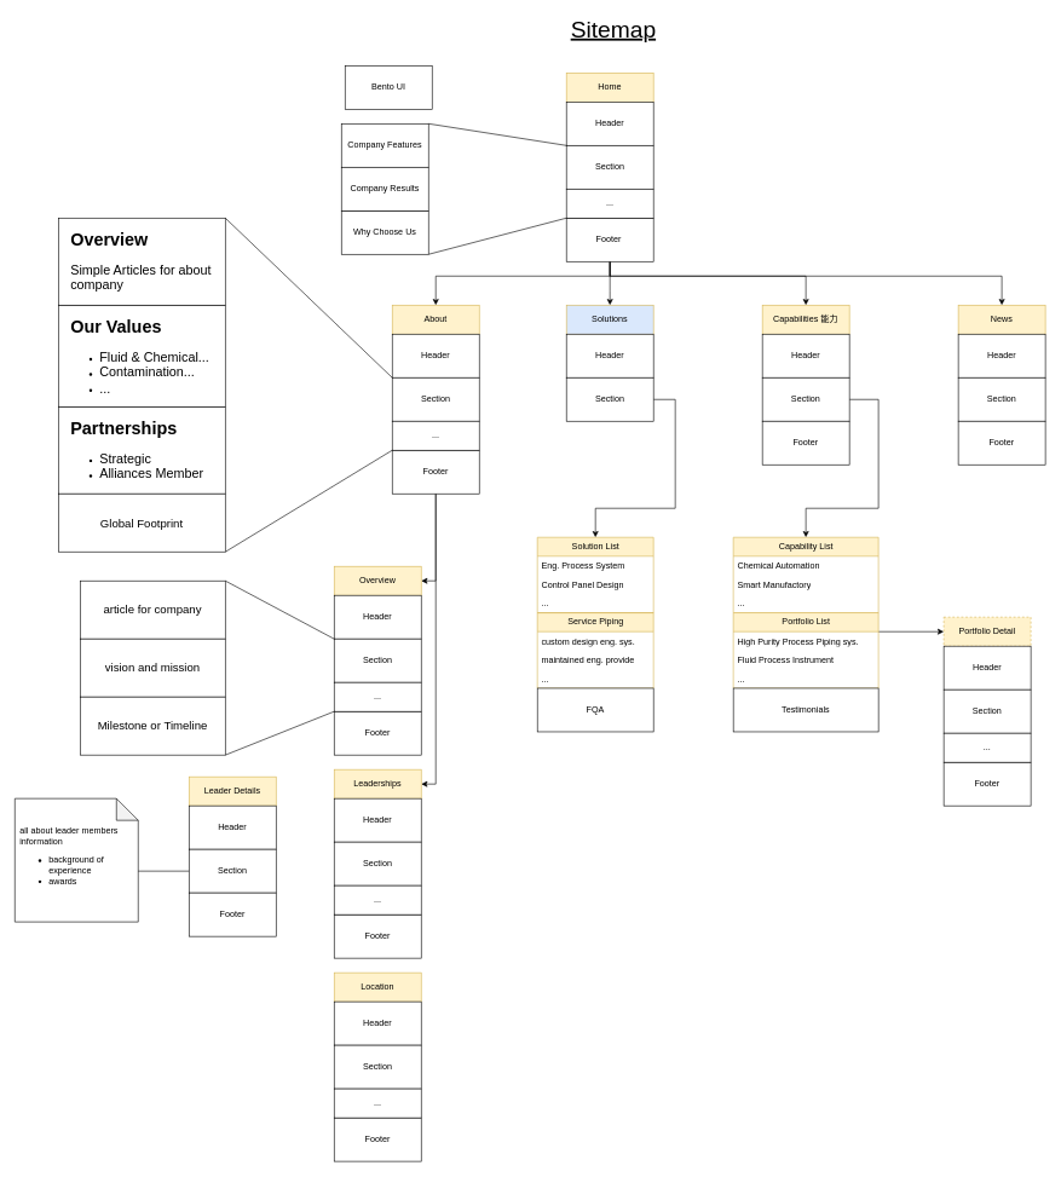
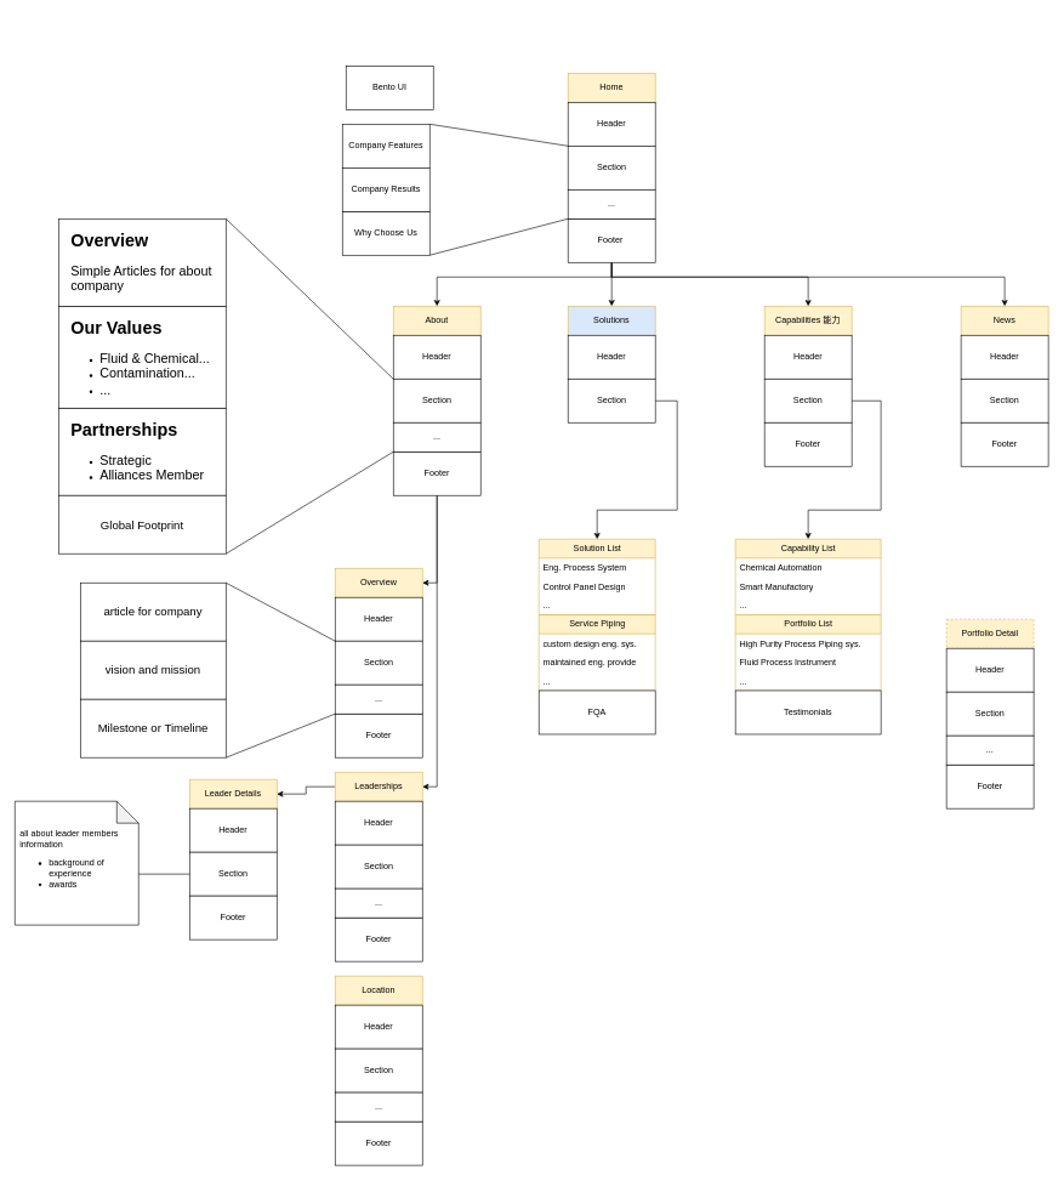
  <mxCell id="0" />
  <mxCell id="1" parent="0" />
  <mxCell id="2" value="Home" style="rounded=0;whiteSpace=wrap;html=1;fillColor=#fff2cc;strokeColor=#d6b656;" vertex="1" parent="1"><mxGeometry x="780" y="100" width="120" height="40" as="geometry" /></mxCell>
- <mxCell id="3" value="Sitemap" style="text;html=1;align=center;verticalAlign=middle;whiteSpace=wrap;rounded=0;fontStyle=4;fontSize=32;" vertex="1" parent="1"><mxGeometry x="785" y="20" width="120" height="40" as="geometry" /></mxCell>
  <mxCell id="4" value="Header" style="rounded=0;whiteSpace=wrap;html=1;" vertex="1" parent="1"><mxGeometry x="780" y="140" width="120" height="60" as="geometry" /></mxCell>
  <mxCell id="5" value="Section" style="rounded=0;whiteSpace=wrap;html=1;" vertex="1" parent="1"><mxGeometry x="780" y="200" width="120" height="60" as="geometry" /></mxCell>
  <mxCell id="6" style="edgeStyle=orthogonalEdgeStyle;rounded=0;orthogonalLoop=1;jettySize=auto;html=1;entryX=0.5;entryY=0;entryDx=0;entryDy=0;" edge="1" parent="1" source="10" target="12"><mxGeometry relative="1" as="geometry"><Array as="points"><mxPoint x="840" y="380" /><mxPoint x="600" y="380" /></Array></mxGeometry></mxCell>
  <mxCell id="7" style="edgeStyle=orthogonalEdgeStyle;rounded=0;orthogonalLoop=1;jettySize=auto;html=1;entryX=0.5;entryY=0;entryDx=0;entryDy=0;" edge="1" parent="1" source="10" target="19"><mxGeometry relative="1" as="geometry"><Array as="points"><mxPoint x="840" y="400" /><mxPoint x="840" y="400" /></Array></mxGeometry></mxCell>
  <mxCell id="8" style="edgeStyle=orthogonalEdgeStyle;rounded=0;orthogonalLoop=1;jettySize=auto;html=1;entryX=0.5;entryY=0;entryDx=0;entryDy=0;" edge="1" parent="1" source="10" target="23"><mxGeometry relative="1" as="geometry"><Array as="points"><mxPoint x="840" y="380" /><mxPoint x="1110" y="380" /></Array></mxGeometry></mxCell>
  <mxCell id="9" style="edgeStyle=orthogonalEdgeStyle;rounded=0;orthogonalLoop=1;jettySize=auto;html=1;entryX=0.5;entryY=0;entryDx=0;entryDy=0;" edge="1" parent="1" source="10" target="28"><mxGeometry relative="1" as="geometry"><Array as="points"><mxPoint x="840" y="380" /><mxPoint x="1380" y="380" /></Array></mxGeometry></mxCell>
  <mxCell id="10" value="Footer&lt;span style=&quot;background-color: transparent; color: light-dark(rgb(0, 0, 0), rgb(255, 255, 255));&quot;&gt;&amp;nbsp;&lt;/span&gt;" style="rounded=0;whiteSpace=wrap;html=1;" vertex="1" parent="1"><mxGeometry x="780" y="300" width="120" height="60" as="geometry" /></mxCell>
  <mxCell id="11" value="..." style="rounded=0;whiteSpace=wrap;html=1;" vertex="1" parent="1"><mxGeometry x="780" y="260" width="120" height="40" as="geometry" /></mxCell>
  <mxCell id="12" value="About" style="rounded=0;whiteSpace=wrap;html=1;fillColor=#fff2cc;strokeColor=#d6b656;" vertex="1" parent="1"><mxGeometry x="540" y="420" width="120" height="40" as="geometry" /></mxCell>
  <mxCell id="13" value="Header" style="rounded=0;whiteSpace=wrap;html=1;" vertex="1" parent="1"><mxGeometry x="540" y="460" width="120" height="60" as="geometry" /></mxCell>
  <mxCell id="14" value="Section" style="rounded=0;whiteSpace=wrap;html=1;" vertex="1" parent="1"><mxGeometry x="540" y="520" width="120" height="60" as="geometry" /></mxCell>
  <mxCell id="15" style="edgeStyle=orthogonalEdgeStyle;rounded=0;orthogonalLoop=1;jettySize=auto;html=1;entryX=1;entryY=0.5;entryDx=0;entryDy=0;" edge="1" parent="1" source="17" target="42"><mxGeometry relative="1" as="geometry" /></mxCell>
  <mxCell id="16" style="edgeStyle=orthogonalEdgeStyle;rounded=0;orthogonalLoop=1;jettySize=auto;html=1;entryX=1;entryY=0.5;entryDx=0;entryDy=0;" edge="1" parent="1" source="17" target="33"><mxGeometry relative="1" as="geometry" /></mxCell>
  <mxCell id="17" value="Footer" style="rounded=0;whiteSpace=wrap;html=1;" vertex="1" parent="1"><mxGeometry x="540" y="620" width="120" height="60" as="geometry" /></mxCell>
  <mxCell id="18" value="..." style="rounded=0;whiteSpace=wrap;html=1;" vertex="1" parent="1"><mxGeometry x="540" y="580" width="120" height="40" as="geometry" /></mxCell>
  <mxCell id="19" value="Solutions" style="rounded=0;whiteSpace=wrap;html=1;fillColor=#dae8fc;strokeColor=#d6b656;" vertex="1" parent="1"><mxGeometry x="780" y="420" width="120" height="40" as="geometry" /></mxCell>
  <mxCell id="20" value="Header" style="rounded=0;whiteSpace=wrap;html=1;" vertex="1" parent="1"><mxGeometry x="780" y="460" width="120" height="60" as="geometry" /></mxCell>
  <mxCell id="21" style="edgeStyle=orthogonalEdgeStyle;rounded=0;orthogonalLoop=1;jettySize=auto;html=1;entryX=0.5;entryY=0;entryDx=0;entryDy=0;" edge="1" parent="1" source="22" target="77"><mxGeometry relative="1" as="geometry"><Array as="points"><mxPoint x="930" y="550" /><mxPoint x="930" y="700" /><mxPoint x="820" y="700" /></Array></mxGeometry></mxCell>
  <mxCell id="22" value="Section" style="rounded=0;whiteSpace=wrap;html=1;" vertex="1" parent="1"><mxGeometry x="780" y="520" width="120" height="60" as="geometry" /></mxCell>
  <mxCell id="23" value="Capabilities 能力" style="rounded=0;whiteSpace=wrap;html=1;fillColor=#fff2cc;strokeColor=#d6b656;" vertex="1" parent="1"><mxGeometry x="1050" y="420" width="120" height="40" as="geometry" /></mxCell>
  <mxCell id="24" value="Header" style="rounded=0;whiteSpace=wrap;html=1;" vertex="1" parent="1"><mxGeometry x="1050" y="460" width="120" height="60" as="geometry" /></mxCell>
  <mxCell id="25" style="edgeStyle=orthogonalEdgeStyle;rounded=0;orthogonalLoop=1;jettySize=auto;html=1;entryX=0.5;entryY=0;entryDx=0;entryDy=0;" edge="1" parent="1" source="26" target="69"><mxGeometry relative="1" as="geometry"><Array as="points"><mxPoint x="1210" y="550" /><mxPoint x="1210" y="700" /><mxPoint x="1110" y="700" /></Array></mxGeometry></mxCell>
  <mxCell id="26" value="Section" style="rounded=0;whiteSpace=wrap;html=1;" vertex="1" parent="1"><mxGeometry x="1050" y="520" width="120" height="60" as="geometry" /></mxCell>
  <mxCell id="27" value="Footer" style="rounded=0;whiteSpace=wrap;html=1;" vertex="1" parent="1"><mxGeometry x="1050" y="580" width="120" height="60" as="geometry" /></mxCell>
  <mxCell id="28" value="News" style="rounded=0;whiteSpace=wrap;html=1;fillColor=#fff2cc;strokeColor=#d6b656;" vertex="1" parent="1"><mxGeometry x="1320" y="420" width="120" height="40" as="geometry" /></mxCell>
  <mxCell id="29" value="Header" style="rounded=0;whiteSpace=wrap;html=1;" vertex="1" parent="1"><mxGeometry x="1320" y="460" width="120" height="60" as="geometry" /></mxCell>
  <mxCell id="30" value="Section" style="rounded=0;whiteSpace=wrap;html=1;" vertex="1" parent="1"><mxGeometry x="1320" y="520" width="120" height="60" as="geometry" /></mxCell>
  <mxCell id="31" value="Footer" style="rounded=0;whiteSpace=wrap;html=1;" vertex="1" parent="1"><mxGeometry x="1320" y="580" width="120" height="60" as="geometry" /></mxCell>
+ <mxCell id="32" style="edgeStyle=orthogonalEdgeStyle;rounded=0;orthogonalLoop=1;jettySize=auto;html=1;entryX=1;entryY=0.5;entryDx=0;entryDy=0;" edge="1" parent="1" source="33" target="59"><mxGeometry relative="1" as="geometry" /></mxCell>
  <mxCell id="33" value="Leaderships" style="rounded=0;whiteSpace=wrap;html=1;fillColor=#fff2cc;strokeColor=#d6b656;" vertex="1" parent="1"><mxGeometry x="460" y="1060" width="120" height="40" as="geometry" /></mxCell>
  <mxCell id="34" value="Header" style="rounded=0;whiteSpace=wrap;html=1;" vertex="1" parent="1"><mxGeometry x="460" y="1100" width="120" height="60" as="geometry" /></mxCell>
  <mxCell id="35" value="Section" style="rounded=0;whiteSpace=wrap;html=1;" vertex="1" parent="1"><mxGeometry x="460" y="1160" width="120" height="60" as="geometry" /></mxCell>
  <mxCell id="36" value="Footer" style="rounded=0;whiteSpace=wrap;html=1;" vertex="1" parent="1"><mxGeometry x="460" y="1260" width="120" height="60" as="geometry" /></mxCell>
  <mxCell id="37" value="..." style="rounded=0;whiteSpace=wrap;html=1;" vertex="1" parent="1"><mxGeometry x="460" y="1220" width="120" height="40" as="geometry" /></mxCell>
  <mxCell id="38" value="" style="rounded=0;whiteSpace=wrap;html=1;" vertex="1" parent="1"><mxGeometry x="80" y="560" width="230" height="120" as="geometry" /></mxCell>
  <mxCell id="39" value="&lt;h1 style=&quot;margin-top: 0px;&quot;&gt;Partnerships&lt;/h1&gt;&lt;p&gt;&lt;/p&gt;&lt;ul&gt;&lt;li&gt;&lt;font style=&quot;font-size: 18px;&quot;&gt;Strategic&lt;/font&gt;&lt;/li&gt;&lt;li&gt;&lt;font style=&quot;font-size: 18px;&quot;&gt;Alliances Member&lt;/font&gt;&lt;/li&gt;&lt;/ul&gt;&lt;p&gt;&lt;/p&gt;" style="text;html=1;whiteSpace=wrap;overflow=hidden;rounded=0;" vertex="1" parent="1"><mxGeometry x="95" y="570" width="200" height="100" as="geometry" /></mxCell>
  <mxCell id="40" value="" style="rounded=0;whiteSpace=wrap;html=1;" vertex="1" parent="1"><mxGeometry x="80" y="420" width="230" height="140" as="geometry" /></mxCell>
  <mxCell id="41" value="&lt;h1 style=&quot;margin-top: 0px;&quot;&gt;Our Values&lt;/h1&gt;&lt;p&gt;&lt;/p&gt;&lt;ul&gt;&lt;li&gt;&lt;span style=&quot;font-size: 18px;&quot;&gt;Fluid &amp;amp; Chemical...&lt;/span&gt;&lt;/li&gt;&lt;li&gt;&lt;span style=&quot;font-size: 18px;&quot;&gt;Contamination...&lt;/span&gt;&lt;/li&gt;&lt;li&gt;&lt;span style=&quot;font-size: 18px;&quot;&gt;...&lt;/span&gt;&lt;/li&gt;&lt;/ul&gt;&lt;p&gt;&lt;/p&gt;" style="text;html=1;whiteSpace=wrap;overflow=hidden;rounded=0;" vertex="1" parent="1"><mxGeometry x="95" y="430" width="200" height="120" as="geometry" /></mxCell>
  <mxCell id="42" value="Overview" style="rounded=0;whiteSpace=wrap;html=1;fillColor=#fff2cc;strokeColor=#d6b656;" vertex="1" parent="1"><mxGeometry x="460" y="780" width="120" height="40" as="geometry" /></mxCell>
  <mxCell id="43" value="Header" style="rounded=0;whiteSpace=wrap;html=1;" vertex="1" parent="1"><mxGeometry x="460" y="820" width="120" height="60" as="geometry" /></mxCell>
  <mxCell id="44" value="Section" style="rounded=0;whiteSpace=wrap;html=1;" vertex="1" parent="1"><mxGeometry x="460" y="880" width="120" height="60" as="geometry" /></mxCell>
  <mxCell id="45" value="Footer" style="rounded=0;whiteSpace=wrap;html=1;" vertex="1" parent="1"><mxGeometry x="460" y="980" width="120" height="60" as="geometry" /></mxCell>
  <mxCell id="46" value="..." style="rounded=0;whiteSpace=wrap;html=1;" vertex="1" parent="1"><mxGeometry x="460" y="940" width="120" height="40" as="geometry" /></mxCell>
  <mxCell id="47" value="" style="rounded=0;whiteSpace=wrap;html=1;" vertex="1" parent="1"><mxGeometry x="80" y="300" width="230" height="120" as="geometry" /></mxCell>
  <mxCell id="48" value="&lt;h1 style=&quot;margin-top: 0px;&quot;&gt;Overview&lt;/h1&gt;&lt;p&gt;&lt;/p&gt;&lt;span style=&quot;font-size: 18px; background-color: transparent; color: light-dark(rgb(0, 0, 0), rgb(255, 255, 255));&quot;&gt;Simple Articles for about company&amp;nbsp;&lt;/span&gt;&lt;p&gt;&lt;/p&gt;" style="text;html=1;whiteSpace=wrap;overflow=hidden;rounded=0;" vertex="1" parent="1"><mxGeometry x="95" y="310" width="200" height="100" as="geometry" /></mxCell>
  <mxCell id="49" value="" style="endArrow=none;html=1;rounded=0;entryX=0;entryY=0;entryDx=0;entryDy=0;exitX=1;exitY=0;exitDx=0;exitDy=0;" edge="1" parent="1" source="47" target="14"><mxGeometry width="50" height="50" relative="1" as="geometry"><mxPoint x="830" y="670" as="sourcePoint" /><mxPoint x="880" y="620" as="targetPoint" /></mxGeometry></mxCell>
  <mxCell id="50" value="" style="endArrow=none;html=1;rounded=0;entryX=0;entryY=1;entryDx=0;entryDy=0;exitX=1;exitY=1;exitDx=0;exitDy=0;" edge="1" parent="1" source="54" target="18"><mxGeometry width="50" height="50" relative="1" as="geometry"><mxPoint x="830" y="670" as="sourcePoint" /><mxPoint x="880" y="620" as="targetPoint" /></mxGeometry></mxCell>
  <mxCell id="51" value="&lt;font style=&quot;font-size: 16px;&quot;&gt;article for company&lt;/font&gt;" style="rounded=0;whiteSpace=wrap;html=1;" vertex="1" parent="1"><mxGeometry x="110" y="800" width="200" height="80" as="geometry" /></mxCell>
  <mxCell id="52" value="vision and mission" style="rounded=0;whiteSpace=wrap;html=1;fontSize=16;" vertex="1" parent="1"><mxGeometry x="110" y="880" width="200" height="80" as="geometry" /></mxCell>
  <mxCell id="53" value="Milestone or Timeline" style="rounded=0;whiteSpace=wrap;html=1;fontSize=16;" vertex="1" parent="1"><mxGeometry x="110" y="960" width="200" height="80" as="geometry" /></mxCell>
  <mxCell id="54" value="Global Footprint" style="rounded=0;whiteSpace=wrap;html=1;fontSize=16;" vertex="1" parent="1"><mxGeometry x="80" y="680" width="230" height="80" as="geometry" /></mxCell>
  <mxCell id="55" value="" style="endArrow=none;html=1;rounded=0;entryX=1;entryY=0;entryDx=0;entryDy=0;exitX=0;exitY=0;exitDx=0;exitDy=0;" edge="1" parent="1" source="44" target="51"><mxGeometry width="50" height="50" relative="1" as="geometry"><mxPoint x="680" y="710" as="sourcePoint" /><mxPoint x="730" y="660" as="targetPoint" /></mxGeometry></mxCell>
  <mxCell id="56" value="" style="endArrow=none;html=1;rounded=0;entryX=0;entryY=1;entryDx=0;entryDy=0;exitX=1;exitY=1;exitDx=0;exitDy=0;" edge="1" parent="1" source="53" target="46"><mxGeometry width="50" height="50" relative="1" as="geometry"><mxPoint x="680" y="710" as="sourcePoint" /><mxPoint x="730" y="660" as="targetPoint" /></mxGeometry></mxCell>
  <mxCell id="57" value="&lt;div&gt;&lt;br&gt;&lt;/div&gt;" style="shape=note;whiteSpace=wrap;html=1;backgroundOutline=1;darkOpacity=0.05;align=left;" vertex="1" parent="1"><mxGeometry x="20" y="1100" width="170" height="170" as="geometry" /></mxCell>
  <mxCell id="58" value="all about leader members information&lt;div&gt;&lt;ul&gt;&lt;li&gt;background of experience&lt;/li&gt;&lt;li&gt;awards&lt;/li&gt;&lt;/ul&gt;&lt;/div&gt;" style="text;html=1;align=left;verticalAlign=middle;whiteSpace=wrap;rounded=0;" vertex="1" parent="1"><mxGeometry x="25" y="1133" width="160" height="104" as="geometry" /></mxCell>
  <mxCell id="59" value="Leader Details" style="rounded=0;whiteSpace=wrap;html=1;fillColor=#fff2cc;strokeColor=#d6b656;" vertex="1" parent="1"><mxGeometry x="260" y="1070" width="120" height="40" as="geometry" /></mxCell>
  <mxCell id="60" value="Header" style="rounded=0;whiteSpace=wrap;html=1;" vertex="1" parent="1"><mxGeometry x="260" y="1110" width="120" height="60" as="geometry" /></mxCell>
  <mxCell id="61" value="Section" style="rounded=0;whiteSpace=wrap;html=1;" vertex="1" parent="1"><mxGeometry x="260" y="1170" width="120" height="60" as="geometry" /></mxCell>
  <mxCell id="62" value="Footer" style="rounded=0;whiteSpace=wrap;html=1;" vertex="1" parent="1"><mxGeometry x="260" y="1230" width="120" height="60" as="geometry" /></mxCell>
  <mxCell id="63" style="edgeStyle=orthogonalEdgeStyle;rounded=0;orthogonalLoop=1;jettySize=auto;html=1;entryX=0;entryY=0;entryDx=170;entryDy=100;entryPerimeter=0;endArrow=none;startFill=0;" edge="1" parent="1" source="61" target="57"><mxGeometry relative="1" as="geometry" /></mxCell>
  <mxCell id="64" value="Location" style="rounded=0;whiteSpace=wrap;html=1;fillColor=#fff2cc;strokeColor=#d6b656;" vertex="1" parent="1"><mxGeometry x="460" y="1340" width="120" height="40" as="geometry" /></mxCell>
  <mxCell id="65" value="Header" style="rounded=0;whiteSpace=wrap;html=1;" vertex="1" parent="1"><mxGeometry x="460" y="1380" width="120" height="60" as="geometry" /></mxCell>
  <mxCell id="66" value="Section" style="rounded=0;whiteSpace=wrap;html=1;" vertex="1" parent="1"><mxGeometry x="460" y="1440" width="120" height="60" as="geometry" /></mxCell>
  <mxCell id="67" value="Footer" style="rounded=0;whiteSpace=wrap;html=1;" vertex="1" parent="1"><mxGeometry x="460" y="1540" width="120" height="60" as="geometry" /></mxCell>
  <mxCell id="68" value="..." style="rounded=0;whiteSpace=wrap;html=1;" vertex="1" parent="1"><mxGeometry x="460" y="1500" width="120" height="40" as="geometry" /></mxCell>
  <mxCell id="69" value="Capability List" style="swimlane;fontStyle=0;childLayout=stackLayout;horizontal=1;startSize=26;fillColor=#fff2cc;horizontalStack=0;resizeParent=1;resizeParentMax=0;resizeLast=0;collapsible=1;marginBottom=0;html=1;strokeColor=#d6b656;" vertex="1" parent="1"><mxGeometry x="1010" y="740" width="200" height="104" as="geometry" /></mxCell>
  <mxCell id="70" value="Chemical Automation" style="text;strokeColor=none;fillColor=none;align=left;verticalAlign=top;spacingLeft=4;spacingRight=4;overflow=hidden;rotatable=0;points=[[0,0.5],[1,0.5]];portConstraint=eastwest;whiteSpace=wrap;html=1;" vertex="1" parent="69"><mxGeometry y="26" width="200" height="26" as="geometry" /></mxCell>
  <mxCell id="71" value="Smart Manufactory" style="text;strokeColor=none;fillColor=none;align=left;verticalAlign=top;spacingLeft=4;spacingRight=4;overflow=hidden;rotatable=0;points=[[0,0.5],[1,0.5]];portConstraint=eastwest;whiteSpace=wrap;html=1;" vertex="1" parent="69"><mxGeometry y="52" width="200" height="26" as="geometry" /></mxCell>
  <mxCell id="72" value="..." style="text;strokeColor=none;fillColor=none;align=left;verticalAlign=top;spacingLeft=4;spacingRight=4;overflow=hidden;rotatable=0;points=[[0,0.5],[1,0.5]];portConstraint=eastwest;whiteSpace=wrap;html=1;" vertex="1" parent="69"><mxGeometry y="78" width="200" height="26" as="geometry" /></mxCell>
  <mxCell id="73" value="Service Piping" style="swimlane;fontStyle=0;childLayout=stackLayout;horizontal=1;startSize=26;fillColor=#fff2cc;horizontalStack=0;resizeParent=1;resizeParentMax=0;resizeLast=0;collapsible=1;marginBottom=0;html=1;strokeColor=#d6b656;" vertex="1" parent="1"><mxGeometry x="740" y="844" width="160" height="104" as="geometry" /></mxCell>
  <mxCell id="74" value="custom design eng. sys." style="text;strokeColor=none;fillColor=none;align=left;verticalAlign=top;spacingLeft=4;spacingRight=4;overflow=hidden;rotatable=0;points=[[0,0.5],[1,0.5]];portConstraint=eastwest;whiteSpace=wrap;html=1;" vertex="1" parent="73"><mxGeometry y="26" width="160" height="26" as="geometry" /></mxCell>
  <mxCell id="75" value="maintained eng. provide&amp;nbsp;" style="text;strokeColor=none;fillColor=none;align=left;verticalAlign=top;spacingLeft=4;spacingRight=4;overflow=hidden;rotatable=0;points=[[0,0.5],[1,0.5]];portConstraint=eastwest;whiteSpace=wrap;html=1;" vertex="1" parent="73"><mxGeometry y="52" width="160" height="26" as="geometry" /></mxCell>
  <mxCell id="76" value="..." style="text;strokeColor=none;fillColor=none;align=left;verticalAlign=top;spacingLeft=4;spacingRight=4;overflow=hidden;rotatable=0;points=[[0,0.5],[1,0.5]];portConstraint=eastwest;whiteSpace=wrap;html=1;" vertex="1" parent="73"><mxGeometry y="78" width="160" height="26" as="geometry" /></mxCell>
  <mxCell id="77" value="Solution List" style="swimlane;fontStyle=0;childLayout=stackLayout;horizontal=1;startSize=26;fillColor=#fff2cc;horizontalStack=0;resizeParent=1;resizeParentMax=0;resizeLast=0;collapsible=1;marginBottom=0;html=1;strokeColor=#d6b656;" vertex="1" parent="1"><mxGeometry x="740" y="740" width="160" height="104" as="geometry" /></mxCell>
  <mxCell id="78" value="Eng. Process System" style="text;strokeColor=none;fillColor=none;align=left;verticalAlign=top;spacingLeft=4;spacingRight=4;overflow=hidden;rotatable=0;points=[[0,0.5],[1,0.5]];portConstraint=eastwest;whiteSpace=wrap;html=1;" vertex="1" parent="77"><mxGeometry y="26" width="160" height="26" as="geometry" /></mxCell>
  <mxCell id="79" value="Control Panel Design" style="text;strokeColor=none;fillColor=none;align=left;verticalAlign=top;spacingLeft=4;spacingRight=4;overflow=hidden;rotatable=0;points=[[0,0.5],[1,0.5]];portConstraint=eastwest;whiteSpace=wrap;html=1;" vertex="1" parent="77"><mxGeometry y="52" width="160" height="26" as="geometry" /></mxCell>
  <mxCell id="80" value="..." style="text;strokeColor=none;fillColor=none;align=left;verticalAlign=top;spacingLeft=4;spacingRight=4;overflow=hidden;rotatable=0;points=[[0,0.5],[1,0.5]];portConstraint=eastwest;whiteSpace=wrap;html=1;" vertex="1" parent="77"><mxGeometry y="78" width="160" height="26" as="geometry" /></mxCell>
- <mxCell id="81" style="edgeStyle=orthogonalEdgeStyle;rounded=0;orthogonalLoop=1;jettySize=auto;html=1;entryX=0;entryY=0.5;entryDx=0;entryDy=0;exitX=1;exitY=0.25;exitDx=0;exitDy=0;" edge="1" parent="1" source="82" target="86"><mxGeometry relative="1" as="geometry" /></mxCell>
  <mxCell id="82" value="Portfolio List" style="swimlane;fontStyle=0;childLayout=stackLayout;horizontal=1;startSize=26;fillColor=#fff2cc;horizontalStack=0;resizeParent=1;resizeParentMax=0;resizeLast=0;collapsible=1;marginBottom=0;html=1;strokeColor=#d6b656;" vertex="1" parent="1"><mxGeometry x="1010" y="844" width="200" height="104" as="geometry" /></mxCell>
  <mxCell id="83" value="High Purity Process Piping sys." style="text;strokeColor=none;fillColor=none;align=left;verticalAlign=top;spacingLeft=4;spacingRight=4;overflow=hidden;rotatable=0;points=[[0,0.5],[1,0.5]];portConstraint=eastwest;whiteSpace=wrap;html=1;" vertex="1" parent="82"><mxGeometry y="26" width="200" height="26" as="geometry" /></mxCell>
  <mxCell id="84" value="Fluid Process Instrument" style="text;strokeColor=none;fillColor=none;align=left;verticalAlign=top;spacingLeft=4;spacingRight=4;overflow=hidden;rotatable=0;points=[[0,0.5],[1,0.5]];portConstraint=eastwest;whiteSpace=wrap;html=1;" vertex="1" parent="82"><mxGeometry y="52" width="200" height="26" as="geometry" /></mxCell>
  <mxCell id="85" value="..." style="text;strokeColor=none;fillColor=none;align=left;verticalAlign=top;spacingLeft=4;spacingRight=4;overflow=hidden;rotatable=0;points=[[0,0.5],[1,0.5]];portConstraint=eastwest;whiteSpace=wrap;html=1;" vertex="1" parent="82"><mxGeometry y="78" width="200" height="26" as="geometry" /></mxCell>
  <mxCell id="86" value="Portfolio Detail" style="rounded=0;whiteSpace=wrap;html=1;fillColor=#fff2cc;strokeColor=#d6b656;dashed=1;" vertex="1" parent="1"><mxGeometry x="1300" y="850" width="120" height="40" as="geometry" /></mxCell>
  <mxCell id="87" value="Header" style="rounded=0;whiteSpace=wrap;html=1;" vertex="1" parent="1"><mxGeometry x="1300" y="890" width="120" height="60" as="geometry" /></mxCell>
  <mxCell id="88" value="Section" style="rounded=0;whiteSpace=wrap;html=1;" vertex="1" parent="1"><mxGeometry x="1300" y="950" width="120" height="60" as="geometry" /></mxCell>
  <mxCell id="89" value="Footer" style="rounded=0;whiteSpace=wrap;html=1;" vertex="1" parent="1"><mxGeometry x="1300" y="1050" width="120" height="60" as="geometry" /></mxCell>
  <mxCell id="90" value="..." style="rounded=0;whiteSpace=wrap;html=1;" vertex="1" parent="1"><mxGeometry x="1300" y="1010" width="120" height="40" as="geometry" /></mxCell>
  <mxCell id="91" value="FQA" style="rounded=0;whiteSpace=wrap;html=1;" vertex="1" parent="1"><mxGeometry x="740" y="948" width="160" height="60" as="geometry" /></mxCell>
  <mxCell id="92" value="Testimonials" style="rounded=0;whiteSpace=wrap;html=1;" vertex="1" parent="1"><mxGeometry x="1010" y="948" width="200" height="60" as="geometry" /></mxCell>
  <mxCell id="93" value="Bento UI" style="rounded=0;whiteSpace=wrap;html=1;" vertex="1" parent="1"><mxGeometry x="475" y="90" width="120" height="60" as="geometry" /></mxCell>
  <mxCell id="94" value="Why Choose Us" style="rounded=0;whiteSpace=wrap;html=1;" vertex="1" parent="1"><mxGeometry x="470" y="290" width="120" height="60" as="geometry" /></mxCell>
  <mxCell id="95" value="Company Features" style="rounded=0;whiteSpace=wrap;html=1;" vertex="1" parent="1"><mxGeometry x="470" y="170" width="120" height="60" as="geometry" /></mxCell>
  <mxCell id="96" value="Company Results" style="rounded=0;whiteSpace=wrap;html=1;" vertex="1" parent="1"><mxGeometry x="470" y="230" width="120" height="60" as="geometry" /></mxCell>
  <mxCell id="97" value="" style="endArrow=none;html=1;rounded=0;entryX=0;entryY=1;entryDx=0;entryDy=0;exitX=1;exitY=1;exitDx=0;exitDy=0;" edge="1" parent="1" source="94" target="11"><mxGeometry width="50" height="50" relative="1" as="geometry"><mxPoint x="540" y="330" as="sourcePoint" /><mxPoint x="590" y="280" as="targetPoint" /></mxGeometry></mxCell>
  <mxCell id="98" value="" style="endArrow=none;html=1;rounded=0;entryX=0;entryY=0;entryDx=0;entryDy=0;exitX=1;exitY=0;exitDx=0;exitDy=0;" edge="1" parent="1" source="95" target="5"><mxGeometry width="50" height="50" relative="1" as="geometry"><mxPoint x="540" y="330" as="sourcePoint" /><mxPoint x="590" y="280" as="targetPoint" /></mxGeometry></mxCell>
